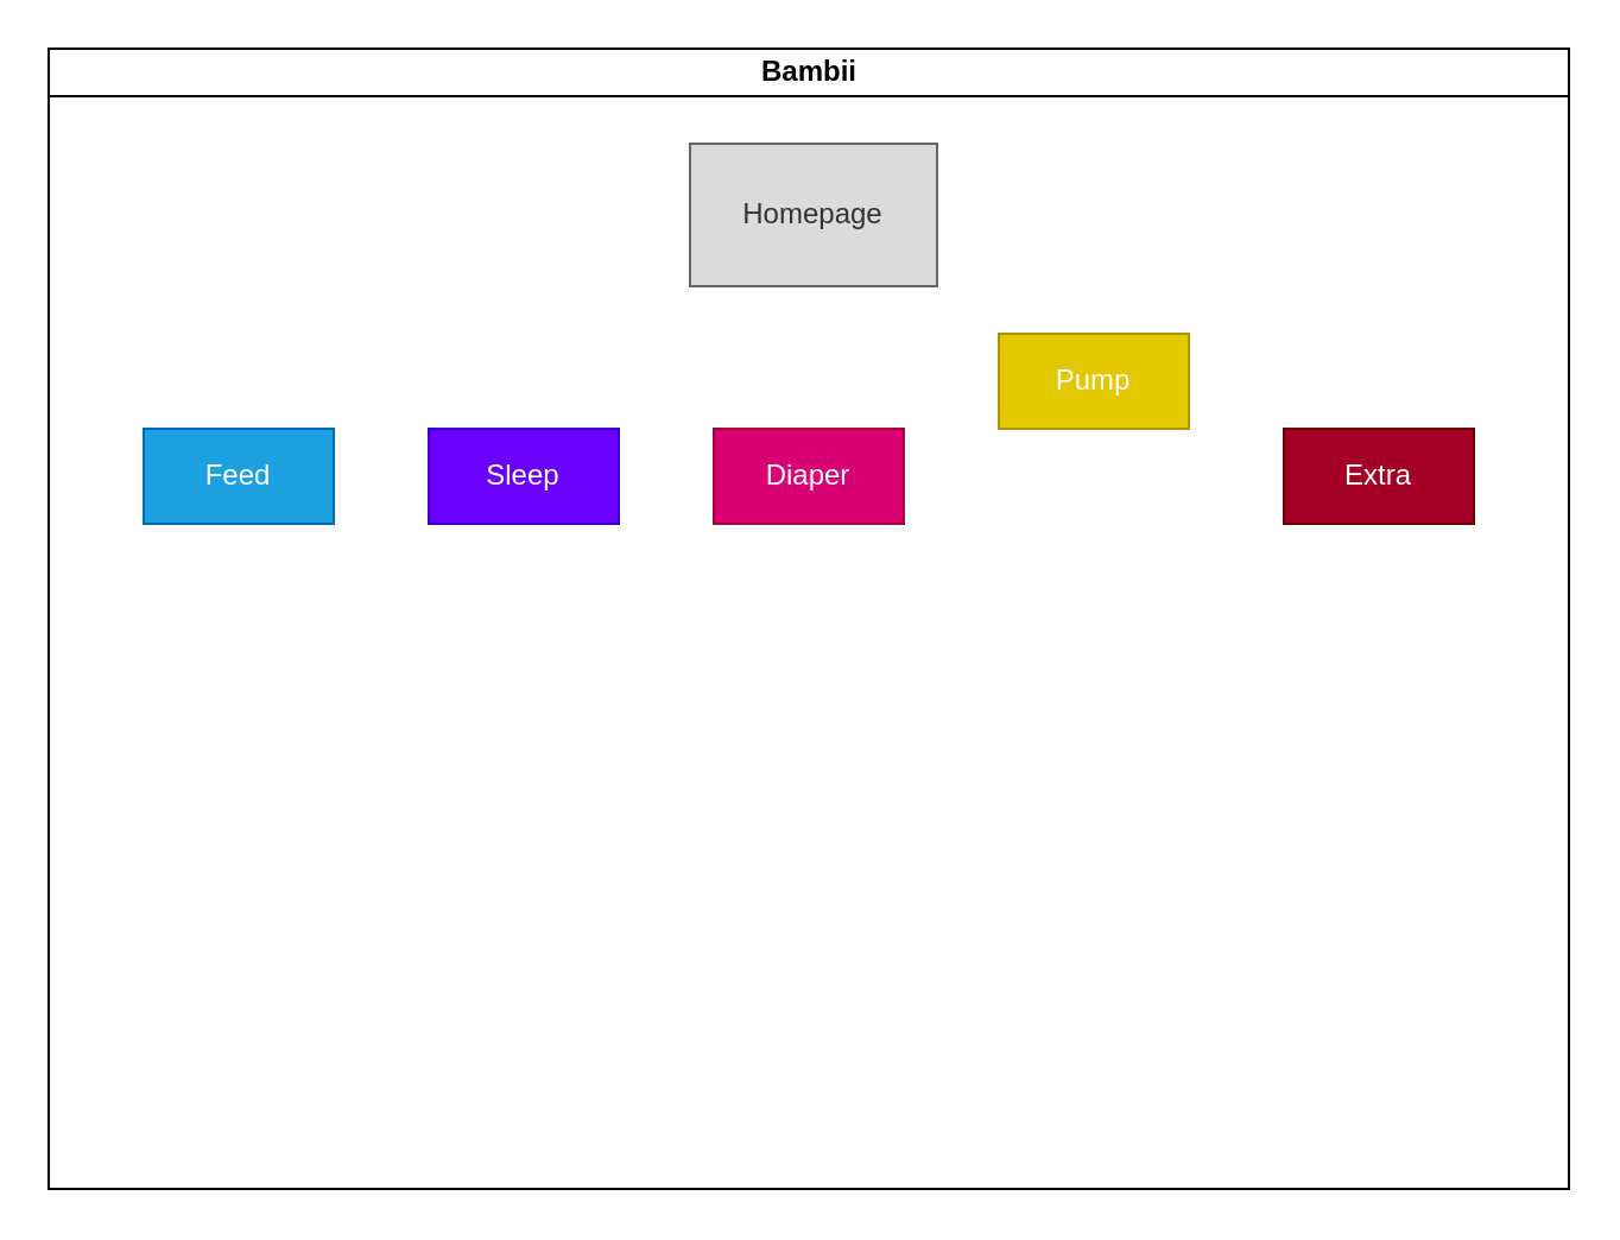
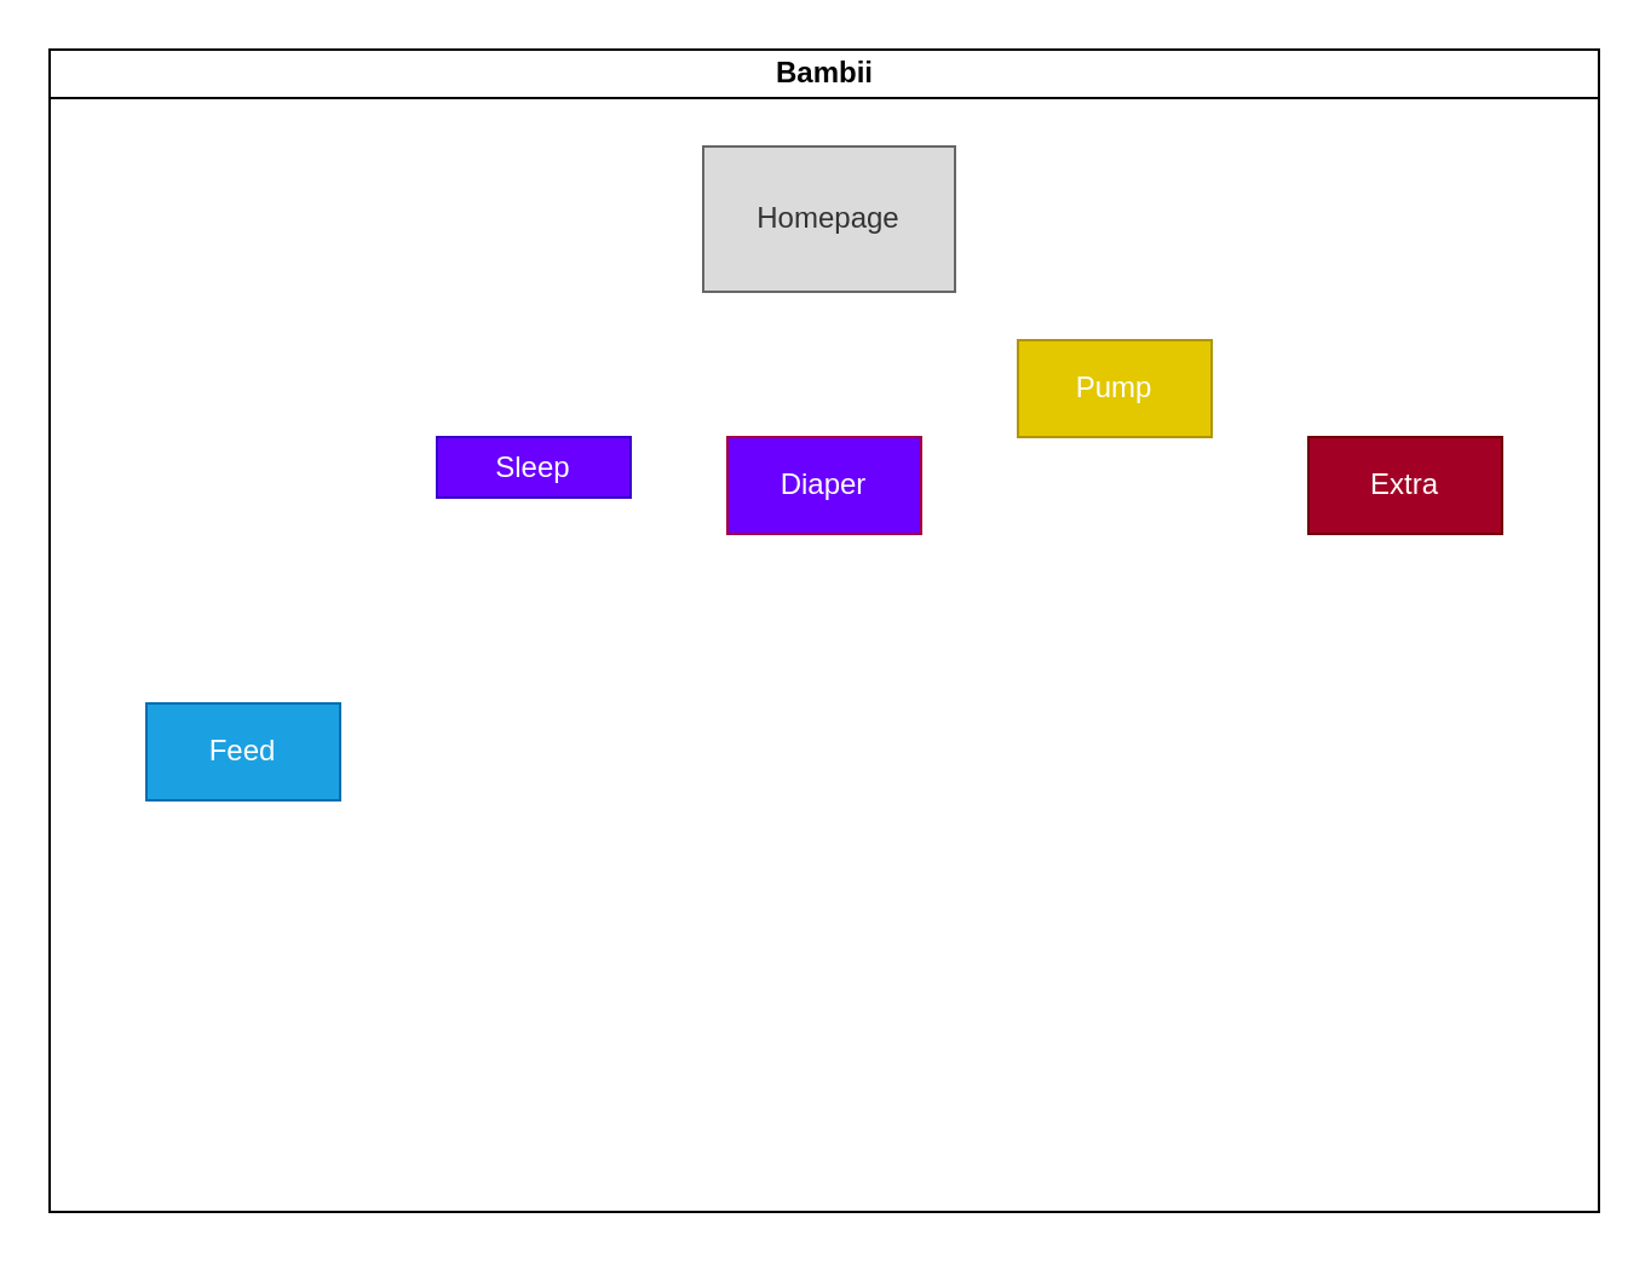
  <mxCell id="0" />
  <mxCell id="1" parent="0" />
  <mxCell id="2" value="Bambii" style="swimlane;html=1;startSize=20;horizontal=1;containerType=tree;glass=0;" parent="1" vertex="1"><mxGeometry x="20" y="20" width="640" height="480" as="geometry" /></mxCell>
  <mxCell id="3" value="Homepage" style="rounded=0;whiteSpace=wrap;html=1;strokeColor=#666666;fontColor=#333333;fillColor=#DBDBDB;" vertex="1" parent="2"><mxGeometry x="270" y="40" width="104" height="60" as="geometry" /></mxCell>
- <mxCell id="4" value="Sleep" style="rounded=0;whiteSpace=wrap;html=1;fillColor=#6a00ff;strokeColor=#3700CC;fontColor=#ffffff;" vertex="1" parent="2"><mxGeometry x="160" y="160" width="80" height="40" as="geometry" /></mxCell>
+ <mxCell id="4" value="Sleep" style="rounded=0;whiteSpace=wrap;html=1;fillColor=#6a00ff;strokeColor=#3700CC;fontColor=#ffffff;" vertex="1" parent="2"><mxGeometry x="160" y="160" width="80" height="25" as="geometry" /></mxCell>
  <mxCell id="5" value="Pump" style="rounded=0;whiteSpace=wrap;html=1;fillColor=#e3c800;strokeColor=#B09500;fontColor=#ffffff;" vertex="1" parent="2"><mxGeometry x="400" y="120" width="80" height="40" as="geometry" /></mxCell>
- <mxCell id="6" value="Feed" style="rounded=0;whiteSpace=wrap;html=1;fillColor=#1ba1e2;strokeColor=#006EAF;fontColor=#ffffff;" vertex="1" parent="2"><mxGeometry x="40" y="160" width="80" height="40" as="geometry" /></mxCell>
- <mxCell id="7" value="Diaper" style="rounded=0;whiteSpace=wrap;html=1;strokeColor=#A50040;fontColor=#ffffff;fillColor=#d80073;" vertex="1" parent="2"><mxGeometry x="280" y="160" width="80" height="40" as="geometry" /></mxCell>
+ <mxCell id="6" value="Feed" style="rounded=0;whiteSpace=wrap;html=1;fillColor=#1ba1e2;strokeColor=#006EAF;fontColor=#ffffff;" vertex="1" parent="2"><mxGeometry x="40" y="270" width="80" height="40" as="geometry" /></mxCell>
+ <mxCell id="7" value="Diaper" style="rounded=0;whiteSpace=wrap;html=1;strokeColor=#A50040;fontColor=#ffffff;fillColor=#6a00ff;" vertex="1" parent="2"><mxGeometry x="280" y="160" width="80" height="40" as="geometry" /></mxCell>
  <mxCell id="8" value="Extra" style="rounded=0;whiteSpace=wrap;html=1;fillColor=#a20025;strokeColor=#6F0000;fontColor=#ffffff;" vertex="1" parent="2"><mxGeometry x="520" y="160" width="80" height="40" as="geometry" /></mxCell>
